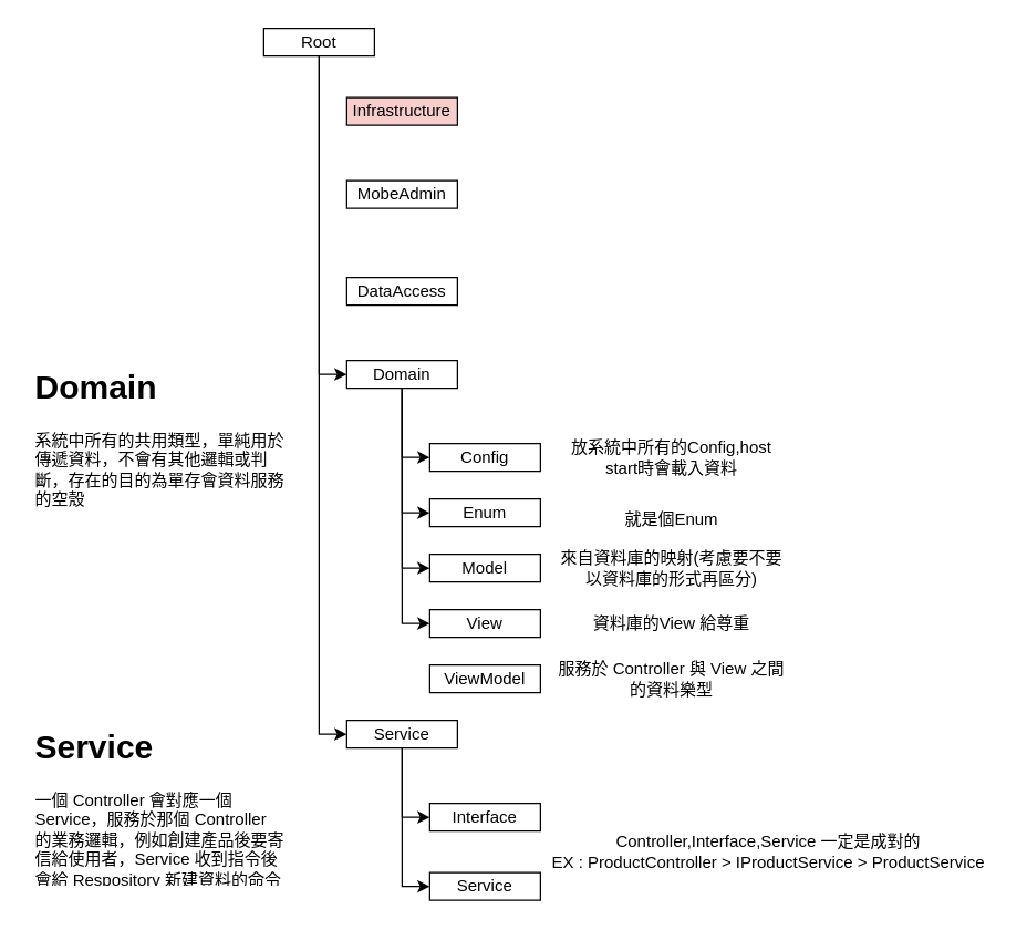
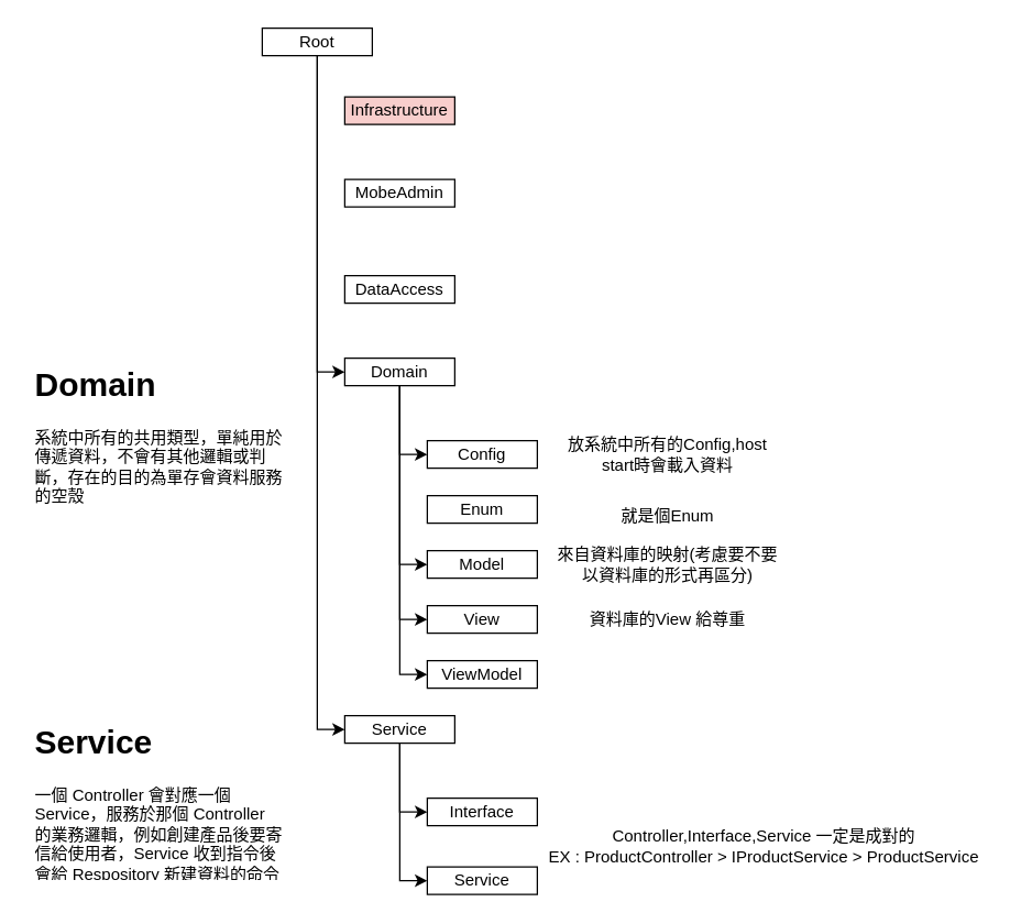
  <mxCell id="0" />
  <mxCell id="1" parent="0" />
  <mxCell id="2" style="edgeStyle=orthogonalEdgeStyle;rounded=0;orthogonalLoop=1;jettySize=auto;html=1;exitX=0.5;exitY=1;exitDx=0;exitDy=0;entryX=0;entryY=0.5;entryDx=0;entryDy=0;" edge="1" parent="1" source="4" target="13"><mxGeometry relative="1" as="geometry" /></mxCell>
  <mxCell id="3" style="edgeStyle=orthogonalEdgeStyle;rounded=0;orthogonalLoop=1;jettySize=auto;html=1;exitX=0.5;exitY=1;exitDx=0;exitDy=0;entryX=0;entryY=0.5;entryDx=0;entryDy=0;" edge="1" parent="1" source="4" target="16"><mxGeometry relative="1" as="geometry" /></mxCell>
  <mxCell id="4" value="Root" style="rounded=0;whiteSpace=wrap;html=1;" vertex="1" parent="1"><mxGeometry x="190" y="20" width="80" height="20" as="geometry" /></mxCell>
  <mxCell id="5" value="Infrastructure" style="rounded=0;whiteSpace=wrap;html=1;fillColor=#f8cecc;" vertex="1" parent="1"><mxGeometry x="250" y="70" width="80" height="20" as="geometry" /></mxCell>
  <mxCell id="6" value="MobeAdmin" style="rounded=0;whiteSpace=wrap;html=1;" vertex="1" parent="1"><mxGeometry x="250" y="130" width="80" height="20" as="geometry" /></mxCell>
  <mxCell id="7" value="DataAccess" style="rounded=0;whiteSpace=wrap;html=1;" vertex="1" parent="1"><mxGeometry x="250" y="200" width="80" height="20" as="geometry" /></mxCell>
  <mxCell id="8" style="edgeStyle=orthogonalEdgeStyle;rounded=0;orthogonalLoop=1;jettySize=auto;html=1;exitX=0.5;exitY=1;exitDx=0;exitDy=0;entryX=0;entryY=0.5;entryDx=0;entryDy=0;" edge="1" parent="1" source="13" target="17"><mxGeometry relative="1" as="geometry" /></mxCell>
- <mxCell id="9" style="edgeStyle=orthogonalEdgeStyle;rounded=0;orthogonalLoop=1;jettySize=auto;html=1;exitX=0.5;exitY=1;exitDx=0;exitDy=0;entryX=0;entryY=0.5;entryDx=0;entryDy=0;" edge="1" parent="1" source="13" target="19"><mxGeometry relative="1" as="geometry" /></mxCell>
  <mxCell id="10" style="edgeStyle=orthogonalEdgeStyle;rounded=0;orthogonalLoop=1;jettySize=auto;html=1;exitX=0.5;exitY=1;exitDx=0;exitDy=0;entryX=0;entryY=0.5;entryDx=0;entryDy=0;" edge="1" parent="1" source="13" target="22"><mxGeometry relative="1" as="geometry" /></mxCell>
  <mxCell id="11" style="edgeStyle=orthogonalEdgeStyle;rounded=0;orthogonalLoop=1;jettySize=auto;html=1;exitX=0.5;exitY=1;exitDx=0;exitDy=0;entryX=0;entryY=0.5;entryDx=0;entryDy=0;" edge="1" parent="1" source="13" target="24"><mxGeometry relative="1" as="geometry" /></mxCell>
+ <mxCell id="12" style="edgeStyle=orthogonalEdgeStyle;rounded=0;orthogonalLoop=1;jettySize=auto;html=1;exitX=0.5;exitY=1;exitDx=0;exitDy=0;entryX=0;entryY=0.5;entryDx=0;entryDy=0;" edge="1" parent="1" source="13" target="26"><mxGeometry relative="1" as="geometry" /></mxCell>
  <mxCell id="13" value="Domain" style="rounded=0;whiteSpace=wrap;html=1;" vertex="1" parent="1"><mxGeometry x="250" y="260" width="80" height="20" as="geometry" /></mxCell>
  <mxCell id="14" style="edgeStyle=orthogonalEdgeStyle;rounded=0;orthogonalLoop=1;jettySize=auto;html=1;exitX=0.5;exitY=1;exitDx=0;exitDy=0;entryX=0;entryY=0.5;entryDx=0;entryDy=0;" edge="1" parent="1" source="16" target="28"><mxGeometry relative="1" as="geometry" /></mxCell>
  <mxCell id="15" style="edgeStyle=orthogonalEdgeStyle;rounded=0;orthogonalLoop=1;jettySize=auto;html=1;exitX=0.5;exitY=1;exitDx=0;exitDy=0;entryX=0;entryY=0.5;entryDx=0;entryDy=0;" edge="1" parent="1" source="16" target="29"><mxGeometry relative="1" as="geometry" /></mxCell>
  <mxCell id="16" value="Service" style="rounded=0;whiteSpace=wrap;html=1;" vertex="1" parent="1"><mxGeometry x="250" y="520" width="80" height="20" as="geometry" /></mxCell>
  <mxCell id="17" value="Config" style="rounded=0;whiteSpace=wrap;html=1;" vertex="1" parent="1"><mxGeometry x="310" y="320" width="80" height="20" as="geometry" /></mxCell>
  <mxCell id="18" value="&lt;h1&gt;Domain&lt;/h1&gt;&lt;p&gt;系統中所有的共用類型，單純用於傳遞資料，不會有其他邏輯或判斷，存在的目的為單存會資料服務的空殼&lt;/p&gt;" style="text;html=1;strokeColor=none;fillColor=none;spacing=5;spacingTop=-20;whiteSpace=wrap;overflow=hidden;rounded=0;" vertex="1" parent="1"><mxGeometry x="20" y="260" width="190" height="120" as="geometry" /></mxCell>
  <mxCell id="19" value="Enum" style="rounded=0;whiteSpace=wrap;html=1;" vertex="1" parent="1"><mxGeometry x="310" y="360" width="80" height="20" as="geometry" /></mxCell>
  <mxCell id="20" value="放系統中所有的Config,host start時會載入資料" style="text;html=1;strokeColor=none;fillColor=none;align=center;verticalAlign=middle;whiteSpace=wrap;rounded=0;" vertex="1" parent="1"><mxGeometry x="400" y="315" width="170" height="30" as="geometry" /></mxCell>
  <mxCell id="21" value="就是個Enum" style="text;html=1;strokeColor=none;fillColor=none;align=center;verticalAlign=middle;whiteSpace=wrap;rounded=0;" vertex="1" parent="1"><mxGeometry x="400" y="360" width="170" height="30" as="geometry" /></mxCell>
  <mxCell id="22" value="Model" style="rounded=0;whiteSpace=wrap;html=1;" vertex="1" parent="1"><mxGeometry x="310" y="400" width="80" height="20" as="geometry" /></mxCell>
  <mxCell id="23" value="來自資料庫的映射(考慮要不要以資料庫的形式再區分)" style="text;html=1;strokeColor=none;fillColor=none;align=center;verticalAlign=middle;whiteSpace=wrap;rounded=0;" vertex="1" parent="1"><mxGeometry x="400" y="395" width="170" height="30" as="geometry" /></mxCell>
  <mxCell id="24" value="View" style="rounded=0;whiteSpace=wrap;html=1;" vertex="1" parent="1"><mxGeometry x="310" y="440" width="80" height="20" as="geometry" /></mxCell>
  <mxCell id="25" value="資料庫的View 給尊重" style="text;html=1;strokeColor=none;fillColor=none;align=center;verticalAlign=middle;whiteSpace=wrap;rounded=0;" vertex="1" parent="1"><mxGeometry x="400" y="435" width="170" height="30" as="geometry" /></mxCell>
  <mxCell id="26" value="ViewModel" style="rounded=0;whiteSpace=wrap;html=1;" vertex="1" parent="1"><mxGeometry x="310" y="480" width="80" height="20" as="geometry" /></mxCell>
- <mxCell id="27" value="服務於 Controller 與 View 之間的資料樂型" style="text;html=1;strokeColor=none;fillColor=none;align=center;verticalAlign=middle;whiteSpace=wrap;rounded=0;" vertex="1" parent="1"><mxGeometry x="400" y="475" width="170" height="30" as="geometry" /></mxCell>
  <mxCell id="28" value="Interface" style="rounded=0;whiteSpace=wrap;html=1;" vertex="1" parent="1"><mxGeometry x="310" y="580" width="80" height="20" as="geometry" /></mxCell>
  <mxCell id="29" value="Service" style="rounded=0;whiteSpace=wrap;html=1;" vertex="1" parent="1"><mxGeometry x="310" y="630" width="80" height="20" as="geometry" /></mxCell>
  <mxCell id="30" value="&lt;h1&gt;Service&lt;/h1&gt;&lt;p&gt;一個 Controller 會對應一個 Service，服務於那個 Controller 的業務邏輯，例如創建產品後要寄信給使用者，Service 收到指令後會給 Respository 新建資料的命令再給 MailService 寄出信件的命令&lt;/p&gt;" style="text;html=1;strokeColor=none;fillColor=none;spacing=5;spacingTop=-20;whiteSpace=wrap;overflow=hidden;rounded=0;" vertex="1" parent="1"><mxGeometry x="20" y="520" width="190" height="120" as="geometry" /></mxCell>
  <mxCell id="31" value="Controller,Interface,Service 一定是成對的&lt;br&gt;EX : ProductController &amp;gt; IProductService &amp;gt; ProductService" style="text;html=1;strokeColor=none;fillColor=none;align=center;verticalAlign=middle;whiteSpace=wrap;rounded=0;" vertex="1" parent="1"><mxGeometry x="390" y="600" width="330" height="30" as="geometry" /></mxCell>
